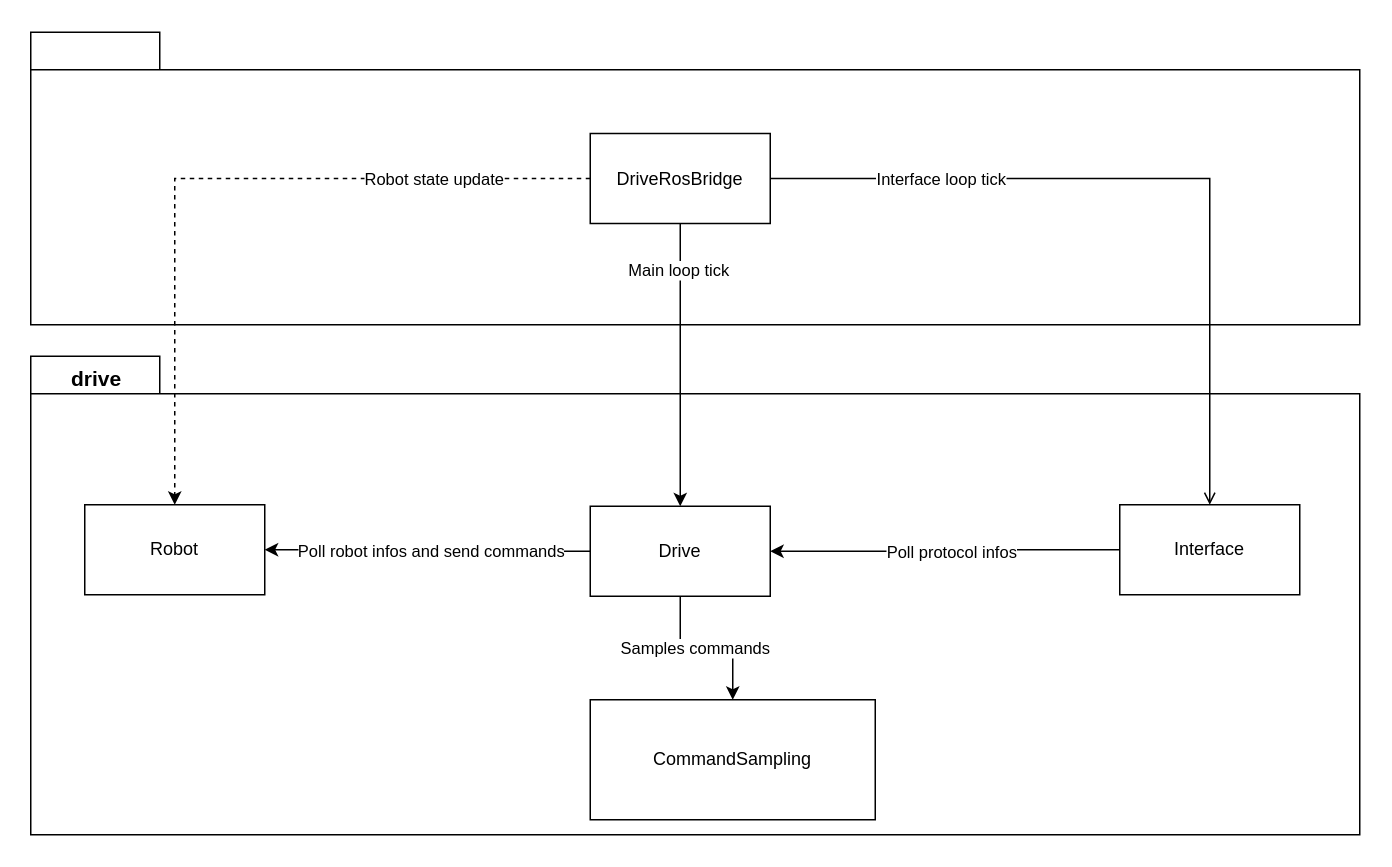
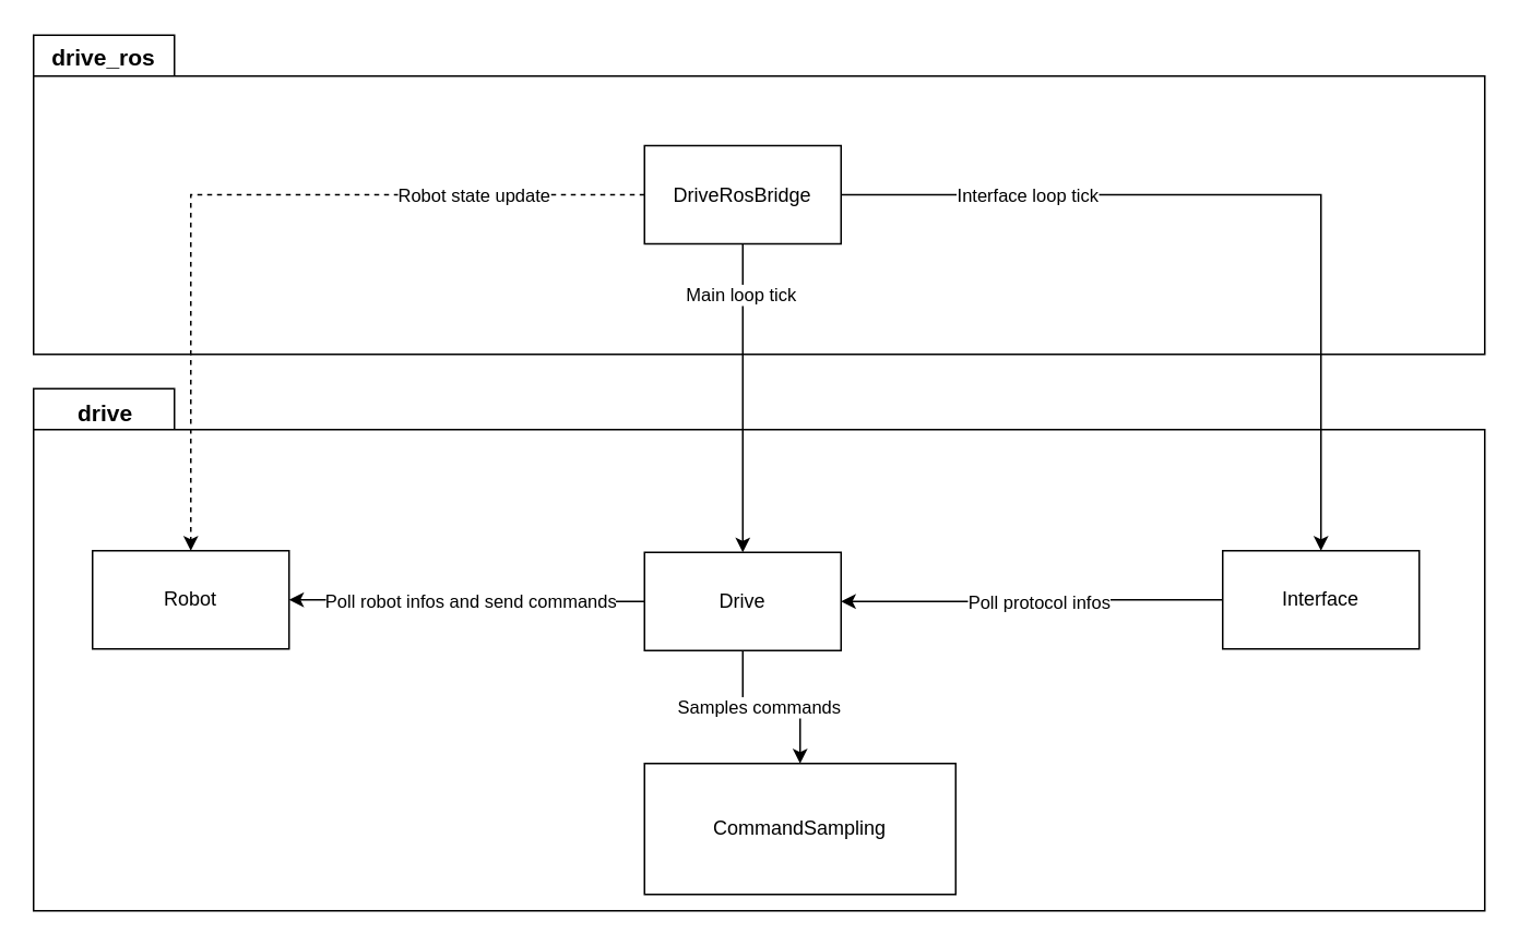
  <mxCell id="0" />
  <mxCell id="1" parent="0" />
  <mxCell id="2" value="" style="shape=folder;fontStyle=1;spacingTop=10;tabWidth=86;tabHeight=25;tabPosition=left;html=1;whiteSpace=wrap;" vertex="1" parent="1"><mxGeometry x="20" y="237" width="886" height="319" as="geometry" /></mxCell>
  <mxCell id="3" value="&lt;font style=&quot;font-size: 14px;&quot;&gt;&lt;b style=&quot;&quot;&gt;drive&lt;/b&gt;&lt;/font&gt;" style="text;html=1;align=center;verticalAlign=middle;whiteSpace=wrap;rounded=0;" vertex="1" parent="1"><mxGeometry x="34" y="237" width="60" height="30" as="geometry" /></mxCell>
  <mxCell id="4" value="" style="shape=folder;fontStyle=1;spacingTop=10;tabWidth=86;tabHeight=25;tabPosition=left;html=1;whiteSpace=wrap;" vertex="1" parent="1"><mxGeometry x="20" y="21" width="886" height="195" as="geometry" /></mxCell>
- <mxCell id="5" style="edgeStyle=orthogonalEdgeStyle;rounded=0;orthogonalLoop=1;jettySize=auto;html=1;exitX=1;exitY=0.5;exitDx=0;exitDy=0;entryX=0.5;entryY=0;entryDx=0;entryDy=0;endArrow=open;" edge="1" parent="1" source="11" target="21"><mxGeometry relative="1" as="geometry" /></mxCell>
+ <mxCell id="5" style="edgeStyle=orthogonalEdgeStyle;rounded=0;orthogonalLoop=1;jettySize=auto;html=1;exitX=1;exitY=0.5;exitDx=0;exitDy=0;entryX=0.5;entryY=0;entryDx=0;entryDy=0;" edge="1" parent="1" source="11" target="21"><mxGeometry relative="1" as="geometry" /></mxCell>
  <mxCell id="6" value="Interface loop tick" style="edgeLabel;html=1;align=center;verticalAlign=middle;resizable=0;points=[];" vertex="1" connectable="0" parent="5"><mxGeometry x="-0.463" relative="1" as="geometry"><mxPoint x="-24" as="offset" /></mxGeometry></mxCell>
  <mxCell id="7" style="edgeStyle=orthogonalEdgeStyle;rounded=0;orthogonalLoop=1;jettySize=auto;html=1;exitX=0;exitY=0.5;exitDx=0;exitDy=0;dashed=1;" edge="1" parent="1" source="11" target="12"><mxGeometry relative="1" as="geometry" /></mxCell>
  <mxCell id="8" value="Robot state update" style="edgeLabel;html=1;align=center;verticalAlign=middle;resizable=0;points=[];" vertex="1" connectable="0" parent="7"><mxGeometry x="-0.572" y="5" relative="1" as="geometry"><mxPoint x="1" y="-5" as="offset" /></mxGeometry></mxCell>
  <mxCell id="9" style="edgeStyle=orthogonalEdgeStyle;rounded=0;orthogonalLoop=1;jettySize=auto;html=1;exitX=0.5;exitY=1;exitDx=0;exitDy=0;entryX=0.5;entryY=0;entryDx=0;entryDy=0;" edge="1" parent="1" source="11" target="17"><mxGeometry relative="1" as="geometry" /></mxCell>
  <mxCell id="10" value="Main loop tick" style="edgeLabel;html=1;align=center;verticalAlign=middle;resizable=0;points=[];" vertex="1" connectable="0" parent="9"><mxGeometry x="-0.783" y="1" relative="1" as="geometry"><mxPoint x="-3" y="11" as="offset" /></mxGeometry></mxCell>
  <mxCell id="11" value="DriveRosBridge" style="rounded=0;whiteSpace=wrap;html=1;" vertex="1" parent="1"><mxGeometry x="393" y="88.5" width="120" height="60" as="geometry" /></mxCell>
  <mxCell id="12" value="Robot" style="rounded=0;whiteSpace=wrap;html=1;" vertex="1" parent="1"><mxGeometry x="56" y="336" width="120" height="60" as="geometry" /></mxCell>
  <mxCell id="13" style="edgeStyle=orthogonalEdgeStyle;rounded=0;orthogonalLoop=1;jettySize=auto;html=1;exitX=0.5;exitY=1;exitDx=0;exitDy=0;" edge="1" parent="1" source="17" target="18"><mxGeometry relative="1" as="geometry" /></mxCell>
  <mxCell id="14" value="Samples commands" style="edgeLabel;html=1;align=center;verticalAlign=middle;resizable=0;points=[];" vertex="1" connectable="0" parent="13"><mxGeometry x="-0.159" relative="1" as="geometry"><mxPoint as="offset" /></mxGeometry></mxCell>
  <mxCell id="15" style="edgeStyle=orthogonalEdgeStyle;rounded=0;orthogonalLoop=1;jettySize=auto;html=1;exitX=0;exitY=0.5;exitDx=0;exitDy=0;" edge="1" parent="1" source="17" target="12"><mxGeometry relative="1" as="geometry" /></mxCell>
  <mxCell id="16" value="Poll robot infos and send commands" style="edgeLabel;html=1;align=center;verticalAlign=middle;resizable=0;points=[];" vertex="1" connectable="0" parent="15"><mxGeometry x="0.3" y="-1" relative="1" as="geometry"><mxPoint x="34" y="1" as="offset" /></mxGeometry></mxCell>
  <mxCell id="17" value="Drive" style="rounded=0;whiteSpace=wrap;html=1;" vertex="1" parent="1"><mxGeometry x="393" y="337" width="120" height="60" as="geometry" /></mxCell>
  <mxCell id="18" value="CommandSampling" style="rounded=0;whiteSpace=wrap;html=1;" vertex="1" parent="1"><mxGeometry x="393" y="466" width="190" height="80" as="geometry" /></mxCell>
  <mxCell id="19" style="edgeStyle=orthogonalEdgeStyle;rounded=0;orthogonalLoop=1;jettySize=auto;html=1;exitX=0;exitY=0.5;exitDx=0;exitDy=0;entryX=1;entryY=0.5;entryDx=0;entryDy=0;" edge="1" parent="1" source="21" target="17"><mxGeometry relative="1" as="geometry" /></mxCell>
  <mxCell id="20" value="Poll protocol infos" style="edgeLabel;html=1;align=center;verticalAlign=middle;resizable=0;points=[];" vertex="1" connectable="0" parent="19"><mxGeometry x="0.025" relative="1" as="geometry"><mxPoint x="6" as="offset" /></mxGeometry></mxCell>
  <mxCell id="21" value="Interface" style="rounded=0;whiteSpace=wrap;html=1;" vertex="1" parent="1"><mxGeometry x="746" y="336" width="120" height="60" as="geometry" /></mxCell>
+ <mxCell id="22" value="&lt;font style=&quot;font-size: 14px;&quot;&gt;&lt;b style=&quot;&quot;&gt;drive_ros&lt;/b&gt;&lt;/font&gt;" style="text;html=1;align=center;verticalAlign=middle;whiteSpace=wrap;rounded=0;" vertex="1" parent="1"><mxGeometry x="33" y="20" width="60" height="30" as="geometry" /></mxCell>
